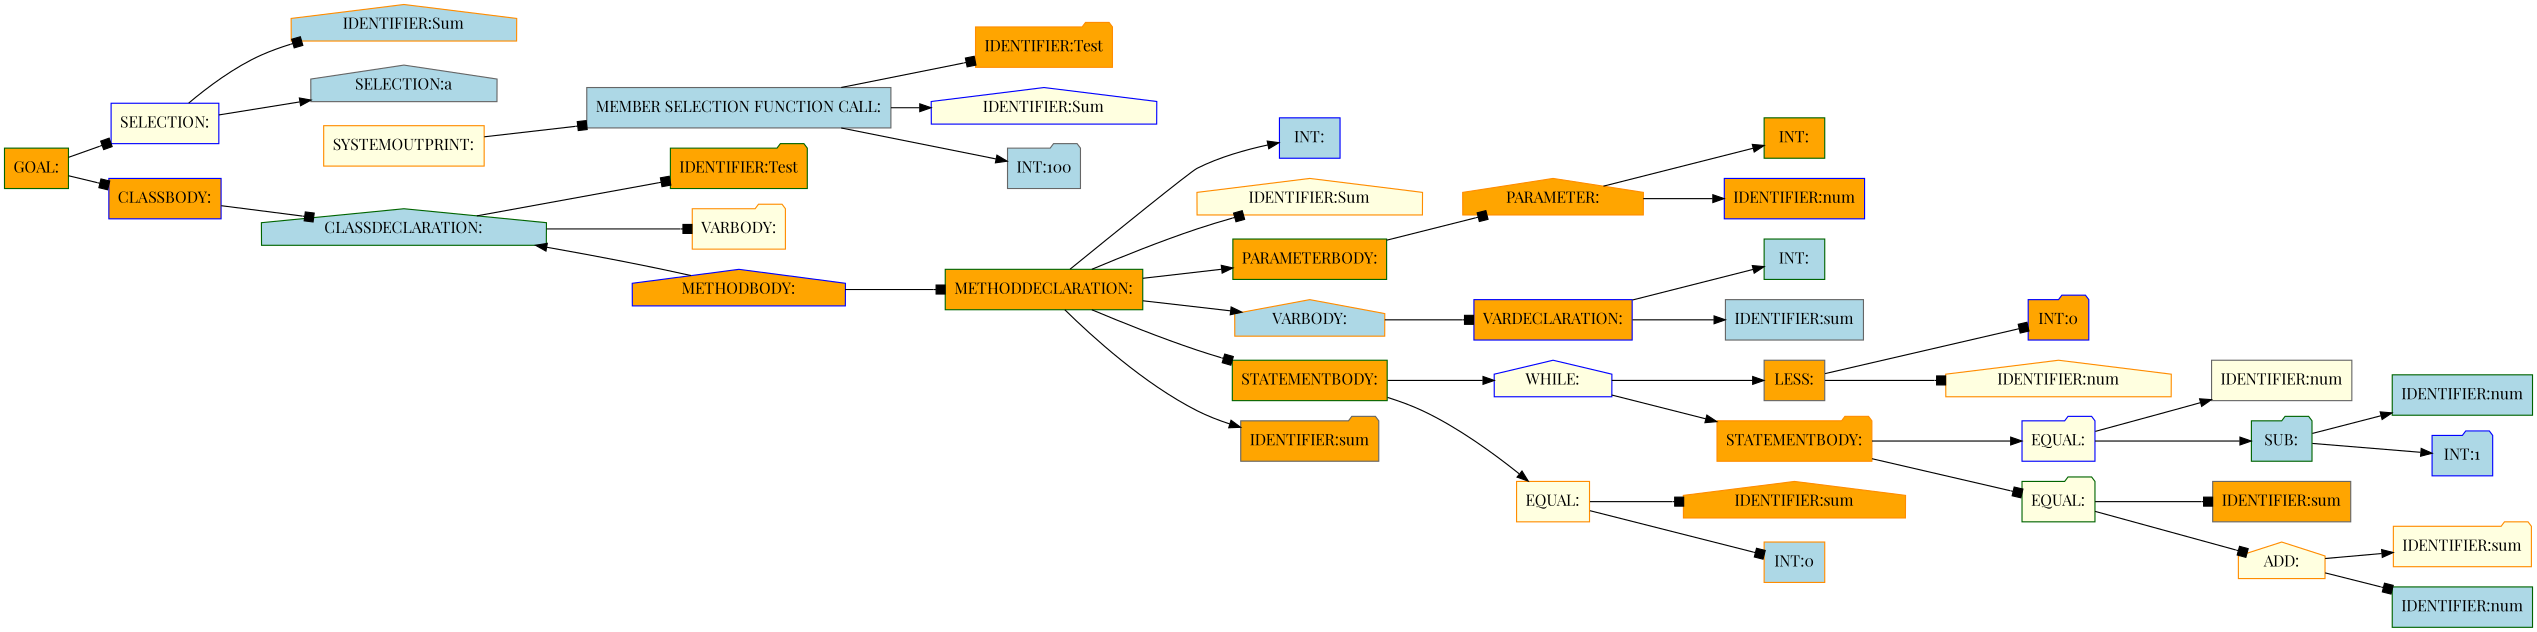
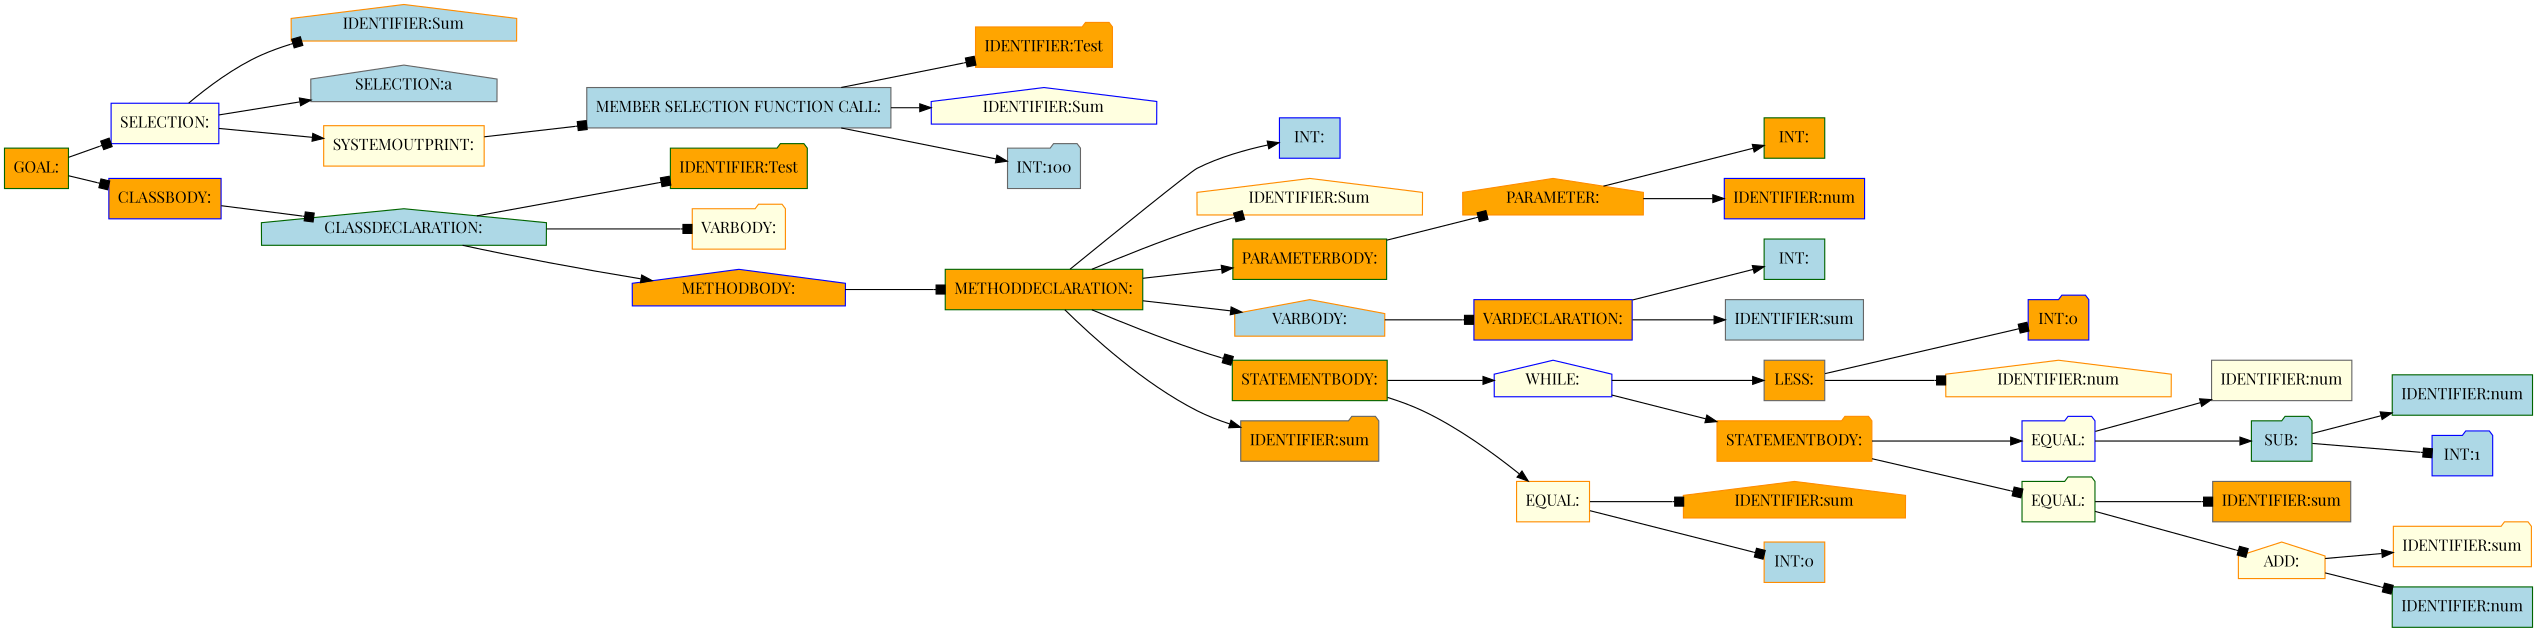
  digraph {
    fontname="Playfair Display"
    rankdir=LR
    node [color=darkorange fillcolor=orange fontname="Playfair Display" shape=box style=filled]
    edge [arrowhead=box fontname="Playfair Display"]
    n1 [color=darkgreen label="GOAL:"]
    n2 [color=blue fillcolor=lightyellow label="SELECTION:"]
    n3 [color=blue label="CLASSBODY:"]
    n4 [fillcolor=lightblue label="IDENTIFIER:Sum" shape=house]
    n5 [color=gray40 fillcolor=lightblue label="SELECTION:a" shape=house]
    n6 [fillcolor=lightyellow label="SYSTEMOUTPRINT:"]
    n7 [color=darkgreen fillcolor=lightblue label="CLASSDECLARATION:" shape=house]
    n8 [color=gray40 fillcolor=lightblue label="MEMBER SELECTION FUNCTION CALL:"]
    n9 [label="IDENTIFIER:Test" shape=folder]
    n10 [color=blue fillcolor=lightyellow label="IDENTIFIER:Sum" shape=house]
    n11 [color=gray40 fillcolor=lightblue label="INT:100" shape=folder]
    n12 [color=darkgreen label="IDENTIFIER:Test" shape=folder]
    n13 [fillcolor=lightyellow label="VARBODY:" shape=folder]
    n14 [color=blue label="METHODBODY:" shape=house]
    n15 [color=darkgreen label="METHODDECLARATION:"]
    n16 [color=blue fillcolor=lightblue label="INT:"]
    n17 [fillcolor=lightyellow label="IDENTIFIER:Sum" shape=house]
    n18 [color=darkgreen label="PARAMETERBODY:"]
    n19 [fillcolor=lightblue label="VARBODY:" shape=house]
    n20 [color=darkgreen label="STATEMENTBODY:"]
    n21 [color=gray40 label="IDENTIFIER:sum" shape=folder]
    n22 [label="PARAMETER:" shape=house]
    n23 [color=blue label="VARDECLARATION:"]
    n24 [color=blue fillcolor=lightyellow label="WHILE:" shape=house]
    n25 [fillcolor=lightyellow label="EQUAL:"]
    n26 [color=darkgreen label="INT:"]
    n27 [color=blue label="IDENTIFIER:num"]
    n28 [color=darkgreen fillcolor=lightblue label="INT:"]
    n29 [color=gray40 fillcolor=lightblue label="IDENTIFIER:sum"]
    n30 [color=gray40 label="LESS:"]
    n31 [label="STATEMENTBODY:" shape=folder]
    n32 [label="IDENTIFIER:sum" shape=house]
    n33 [fillcolor=lightblue label="INT:0"]
    n34 [color=blue label="INT:0" shape=folder]
    n35 [fillcolor=lightyellow label="IDENTIFIER:num" shape=house]
    n36 [color=blue fillcolor=lightyellow label="EQUAL:" shape=folder]
    n37 [color=darkgreen fillcolor=lightyellow label="EQUAL:" shape=folder]
    n38 [color=gray40 fillcolor=lightyellow label="IDENTIFIER:num"]
    n39 [color=darkgreen fillcolor=lightblue label="SUB:" shape=folder]
    n40 [color=gray40 label="IDENTIFIER:sum"]
    n41 [fillcolor=lightyellow label="ADD:" shape=house]
    n42 [color=darkgreen fillcolor=lightblue label="IDENTIFIER:num"]
    n43 [color=blue fillcolor=lightblue label="INT:1" shape=folder]
    n44 [fillcolor=lightyellow label="IDENTIFIER:sum" shape=folder]
    n45 [color=darkgreen fillcolor=lightblue label="IDENTIFIER:num"]
    n1 -> n2
    n1 -> n3
    n2 -> n4
    n2 -> n5 [arrowhead=normal]
+   n2 -> n6 [arrowhead=normal]
    n3 -> n7
    n6 -> n8
    n7 -> n12
    n7 -> n13
-   n14 -> n7 [arrowhead=normal]
+   n7 -> n14 [arrowhead=normal]
    n8 -> n9
    n8 -> n10 [arrowhead=normal]
    n8 -> n11 [arrowhead=normal]
    n14 -> n15
    n15 -> n16 [arrowhead=normal]
    n15 -> n17
    n15 -> n18 [arrowhead=normal]
    n15 -> n19 [arrowhead=normal]
    n15 -> n20
    n15 -> n21 [arrowhead=normal]
    n18 -> n22
    n19 -> n23
    n20 -> n24 [arrowhead=normal]
    n20 -> n25 [arrowhead=normal]
    n22 -> n26 [arrowhead=normal]
    n22 -> n27 [arrowhead=normal]
    n23 -> n28 [arrowhead=normal]
    n23 -> n29 [arrowhead=normal]
    n24 -> n30 [arrowhead=normal]
    n24 -> n31 [arrowhead=normal]
    n25 -> n32
    n25 -> n33
    n30 -> n34
    n30 -> n35
    n31 -> n36 [arrowhead=normal]
    n31 -> n37
    n36 -> n38 [arrowhead=normal]
    n36 -> n39 [arrowhead=normal]
    n37 -> n40
    n37 -> n41
    n39 -> n42 [arrowhead=normal]
-   n39 -> n43 [arrowhead=normal]
+   n39 -> n43
    n41 -> n44 [arrowhead=normal]
    n41 -> n45
  }
